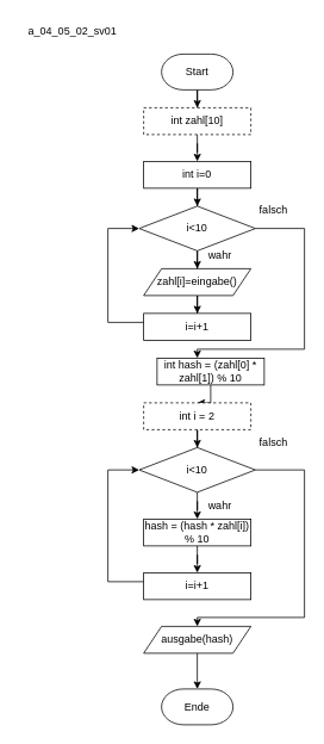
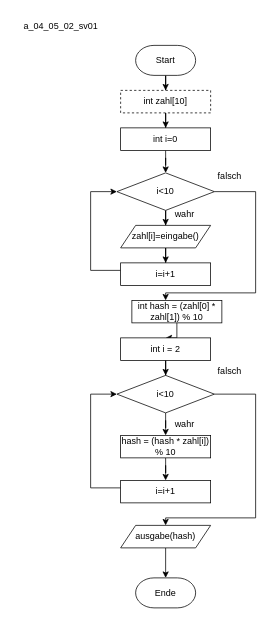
  <mxCell id="0" />
  <mxCell id="1" parent="0" />
  <mxCell id="2" value="a_04_05_02_sv01" style="text;html=1;align=center;verticalAlign=middle;resizable=0;points=[];autosize=1;strokeColor=none;fillColor=none;" vertex="1" parent="1"><mxGeometry x="20" y="20" width="120" height="30" as="geometry" /></mxCell>
  <mxCell id="3" style="edgeStyle=orthogonalEdgeStyle;rounded=0;orthogonalLoop=1;jettySize=auto;html=1;" edge="1" parent="1" source="4" target="7"><mxGeometry relative="1" as="geometry" /></mxCell>
  <mxCell id="4" value="Start" style="strokeWidth=1;html=1;shape=mxgraph.flowchart.terminator;whiteSpace=wrap;" vertex="1" parent="1"><mxGeometry x="180" y="60" width="80" height="40" as="geometry" /></mxCell>
  <mxCell id="5" value="Ende" style="strokeWidth=1;html=1;shape=mxgraph.flowchart.terminator;whiteSpace=wrap;" vertex="1" parent="1"><mxGeometry x="180" y="770" width="80" height="40" as="geometry" /></mxCell>
  <mxCell id="6" style="edgeStyle=orthogonalEdgeStyle;rounded=0;orthogonalLoop=1;jettySize=auto;html=1;" edge="1" parent="1" source="7" target="9"><mxGeometry relative="1" as="geometry" /></mxCell>
  <mxCell id="7" value="int zahl[10]" style="rounded=0;whiteSpace=wrap;html=1;dashed=1;" vertex="1" parent="1"><mxGeometry x="160" y="120" width="120" height="30" as="geometry" /></mxCell>
  <mxCell id="8" style="edgeStyle=orthogonalEdgeStyle;rounded=0;orthogonalLoop=1;jettySize=auto;html=1;" edge="1" parent="1" source="9" target="12"><mxGeometry relative="1" as="geometry" /></mxCell>
- <mxCell id="9" value="int i=0" style="rounded=0;whiteSpace=wrap;html=1;" vertex="1" parent="1"><mxGeometry x="160" y="180" width="120" height="30" as="geometry" /></mxCell>
+ <mxCell id="9" value="int i=0" style="rounded=0;whiteSpace=wrap;html=1;" vertex="1" parent="1"><mxGeometry x="160" y="170" width="120" height="30" as="geometry" /></mxCell>
  <mxCell id="10" style="edgeStyle=orthogonalEdgeStyle;rounded=0;orthogonalLoop=1;jettySize=auto;html=1;" edge="1" parent="1" source="12" target="15"><mxGeometry relative="1" as="geometry" /></mxCell>
  <mxCell id="11" style="edgeStyle=orthogonalEdgeStyle;rounded=0;orthogonalLoop=1;jettySize=auto;html=1;" edge="1" parent="1" source="12" target="18"><mxGeometry relative="1" as="geometry"><Array as="points"><mxPoint x="340" y="255" /><mxPoint x="340" y="390" /><mxPoint x="220" y="390" /></Array></mxGeometry></mxCell>
  <mxCell id="12" value="i&amp;lt;10" style="rhombus;whiteSpace=wrap;html=1;" vertex="1" parent="1"><mxGeometry x="155" y="230" width="130" height="50" as="geometry" /></mxCell>
  <mxCell id="13" style="edgeStyle=orthogonalEdgeStyle;rounded=0;orthogonalLoop=1;jettySize=auto;html=1;" edge="1" parent="1" source="32" target="12"><mxGeometry relative="1" as="geometry"><Array as="points"><mxPoint x="120" y="360" /><mxPoint x="120" y="255" /></Array></mxGeometry></mxCell>
  <mxCell id="14" style="edgeStyle=orthogonalEdgeStyle;rounded=0;orthogonalLoop=1;jettySize=auto;html=1;" edge="1" parent="1" source="15" target="32"><mxGeometry relative="1" as="geometry" /></mxCell>
  <mxCell id="15" value="zahl[i]=eingabe()" style="shape=parallelogram;perimeter=parallelogramPerimeter;whiteSpace=wrap;html=1;fixedSize=1;" vertex="1" parent="1"><mxGeometry x="160" y="300" width="120" height="30" as="geometry" /></mxCell>
  <mxCell id="16" value="wahr" style="text;html=1;align=center;verticalAlign=middle;resizable=0;points=[];autosize=1;strokeColor=none;fillColor=none;" vertex="1" parent="1"><mxGeometry x="220" y="270" width="50" height="30" as="geometry" /></mxCell>
  <mxCell id="17" style="edgeStyle=orthogonalEdgeStyle;rounded=0;orthogonalLoop=1;jettySize=auto;html=1;" edge="1" parent="1" source="18" target="23"><mxGeometry relative="1" as="geometry" /></mxCell>
  <mxCell id="18" value="int hash = (zahl[0] * zahl[1]) % 10" style="rounded=0;whiteSpace=wrap;html=1;" vertex="1" parent="1"><mxGeometry x="175" y="400" width="120" height="30" as="geometry" /></mxCell>
  <mxCell id="19" style="edgeStyle=orthogonalEdgeStyle;rounded=0;orthogonalLoop=1;jettySize=auto;html=1;" edge="1" parent="1" source="21" target="26"><mxGeometry relative="1" as="geometry" /></mxCell>
  <mxCell id="20" style="edgeStyle=orthogonalEdgeStyle;rounded=0;orthogonalLoop=1;jettySize=auto;html=1;entryX=0.5;entryY=0;entryDx=0;entryDy=0;" edge="1" parent="1" source="21" target="28"><mxGeometry relative="1" as="geometry"><Array as="points"><mxPoint x="340" y="525" /><mxPoint x="340" y="690" /><mxPoint x="220" y="690" /></Array></mxGeometry></mxCell>
  <mxCell id="21" value="i&amp;lt;10" style="rhombus;whiteSpace=wrap;html=1;" vertex="1" parent="1"><mxGeometry x="155" y="500" width="130" height="50" as="geometry" /></mxCell>
  <mxCell id="22" style="edgeStyle=orthogonalEdgeStyle;rounded=0;orthogonalLoop=1;jettySize=auto;html=1;" edge="1" parent="1" source="23" target="21"><mxGeometry relative="1" as="geometry" /></mxCell>
- <mxCell id="23" value="int i = 2" style="rounded=0;whiteSpace=wrap;html=1;dashed=1;" vertex="1" parent="1"><mxGeometry x="160" y="450" width="120" height="30" as="geometry" /></mxCell>
+ <mxCell id="23" value="int i = 2" style="rounded=0;whiteSpace=wrap;html=1;" vertex="1" parent="1"><mxGeometry x="160" y="450" width="120" height="30" as="geometry" /></mxCell>
  <mxCell id="24" style="edgeStyle=orthogonalEdgeStyle;rounded=0;orthogonalLoop=1;jettySize=auto;html=1;" edge="1" parent="1" source="33" target="21"><mxGeometry relative="1" as="geometry"><Array as="points"><mxPoint x="120" y="650" /><mxPoint x="120" y="525" /></Array></mxGeometry></mxCell>
  <mxCell id="25" style="edgeStyle=orthogonalEdgeStyle;rounded=0;orthogonalLoop=1;jettySize=auto;html=1;" edge="1" parent="1" source="26" target="33"><mxGeometry relative="1" as="geometry" /></mxCell>
  <mxCell id="26" value="hash = (hash * zahl[i]) % 10" style="rounded=0;whiteSpace=wrap;html=1;" vertex="1" parent="1"><mxGeometry x="160" y="580" width="120" height="30" as="geometry" /></mxCell>
  <mxCell id="27" style="edgeStyle=orthogonalEdgeStyle;rounded=0;orthogonalLoop=1;jettySize=auto;html=1;" edge="1" parent="1" source="28" target="5"><mxGeometry relative="1" as="geometry" /></mxCell>
  <mxCell id="28" value="ausgabe(hash)" style="shape=parallelogram;perimeter=parallelogramPerimeter;whiteSpace=wrap;html=1;fixedSize=1;" vertex="1" parent="1"><mxGeometry x="160" y="700" width="120" height="30" as="geometry" /></mxCell>
  <mxCell id="29" value="wahr" style="text;html=1;align=center;verticalAlign=middle;resizable=0;points=[];autosize=1;strokeColor=none;fillColor=none;" vertex="1" parent="1"><mxGeometry x="220" y="550" width="50" height="30" as="geometry" /></mxCell>
  <mxCell id="30" value="falsch" style="text;html=1;align=center;verticalAlign=middle;resizable=0;points=[];autosize=1;strokeColor=none;fillColor=none;" vertex="1" parent="1"><mxGeometry x="280" y="480" width="50" height="30" as="geometry" /></mxCell>
  <mxCell id="31" value="falsch" style="text;html=1;align=center;verticalAlign=middle;resizable=0;points=[];autosize=1;strokeColor=none;fillColor=none;" vertex="1" parent="1"><mxGeometry x="280" y="220" width="50" height="30" as="geometry" /></mxCell>
  <mxCell id="32" value="i=i+1" style="rounded=0;whiteSpace=wrap;html=1;" vertex="1" parent="1"><mxGeometry x="160" y="350" width="120" height="30" as="geometry" /></mxCell>
  <mxCell id="33" value="i=i+1" style="rounded=0;whiteSpace=wrap;html=1;" vertex="1" parent="1"><mxGeometry x="160" y="640" width="120" height="30" as="geometry" /></mxCell>
